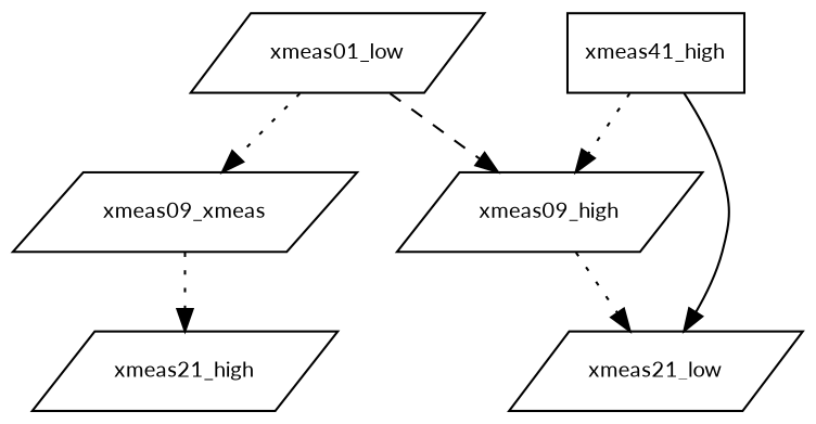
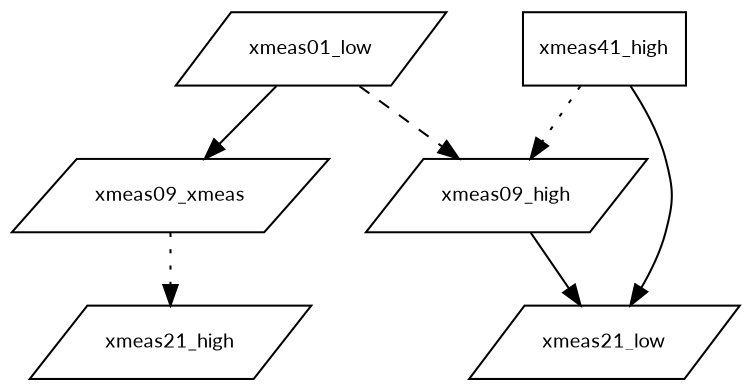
  digraph {
    fontname=Lato
    node [fontname=Lato fontsize=10 shape=parallelogram]
    edge [fontname=Lato style=dotted]
    n1 [label=xmeas01_low width=0]
    n2 [label=xmeas09_xmeas width=0]
    n3 [label=xmeas09_high width=0]
    n4 [label=xmeas21_high width=0]
    n5 [label=xmeas21_low width=0]
    n6 [label=xmeas41_high shape=box width=0]
-   n1 -> n2
+   n1 -> n2 [style=solid]
    n1 -> n3 [style=dashed]
    n2 -> n4
-   n3 -> n5
+   n3 -> n5 [style=solid]
    n6 -> n3
    n6 -> n5 [style=solid]
  }
